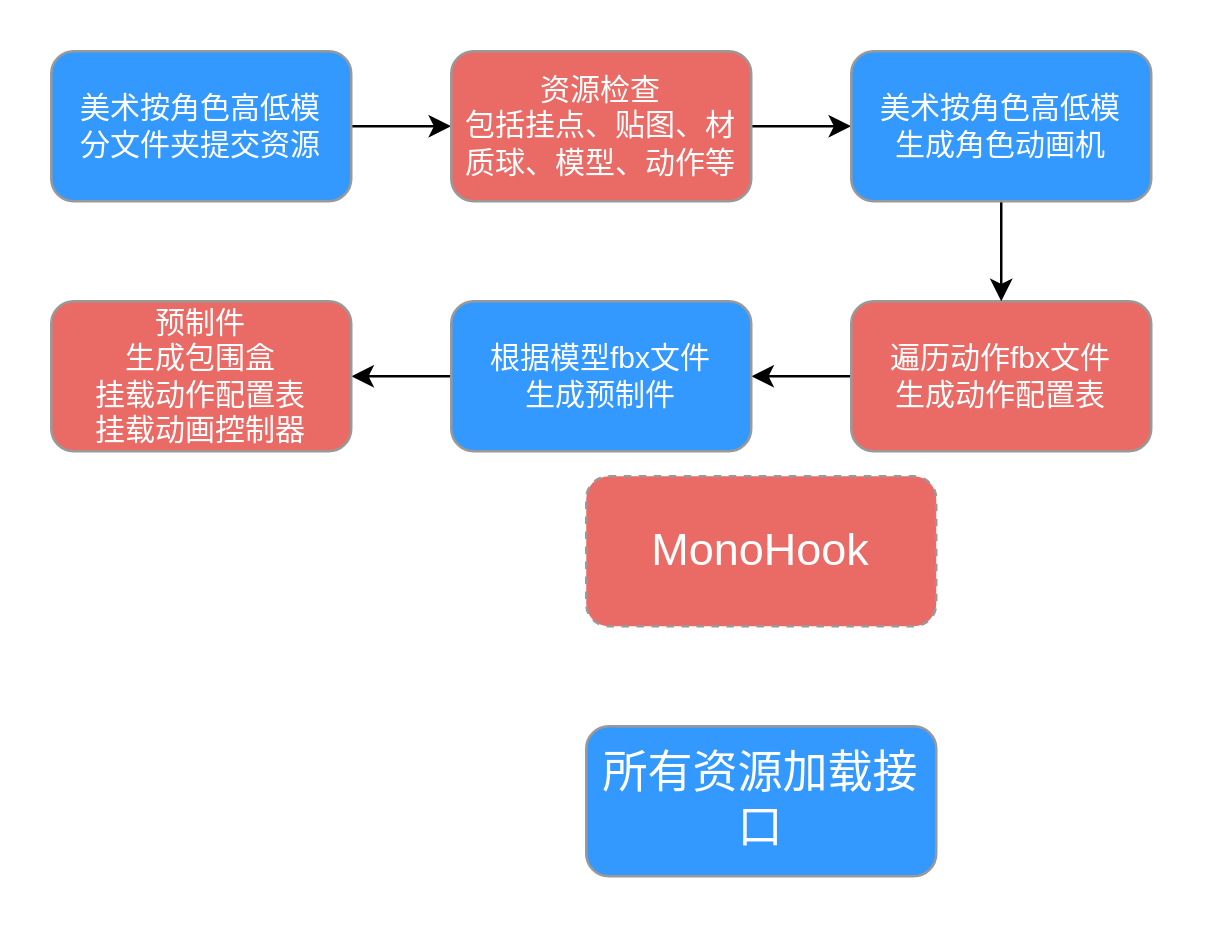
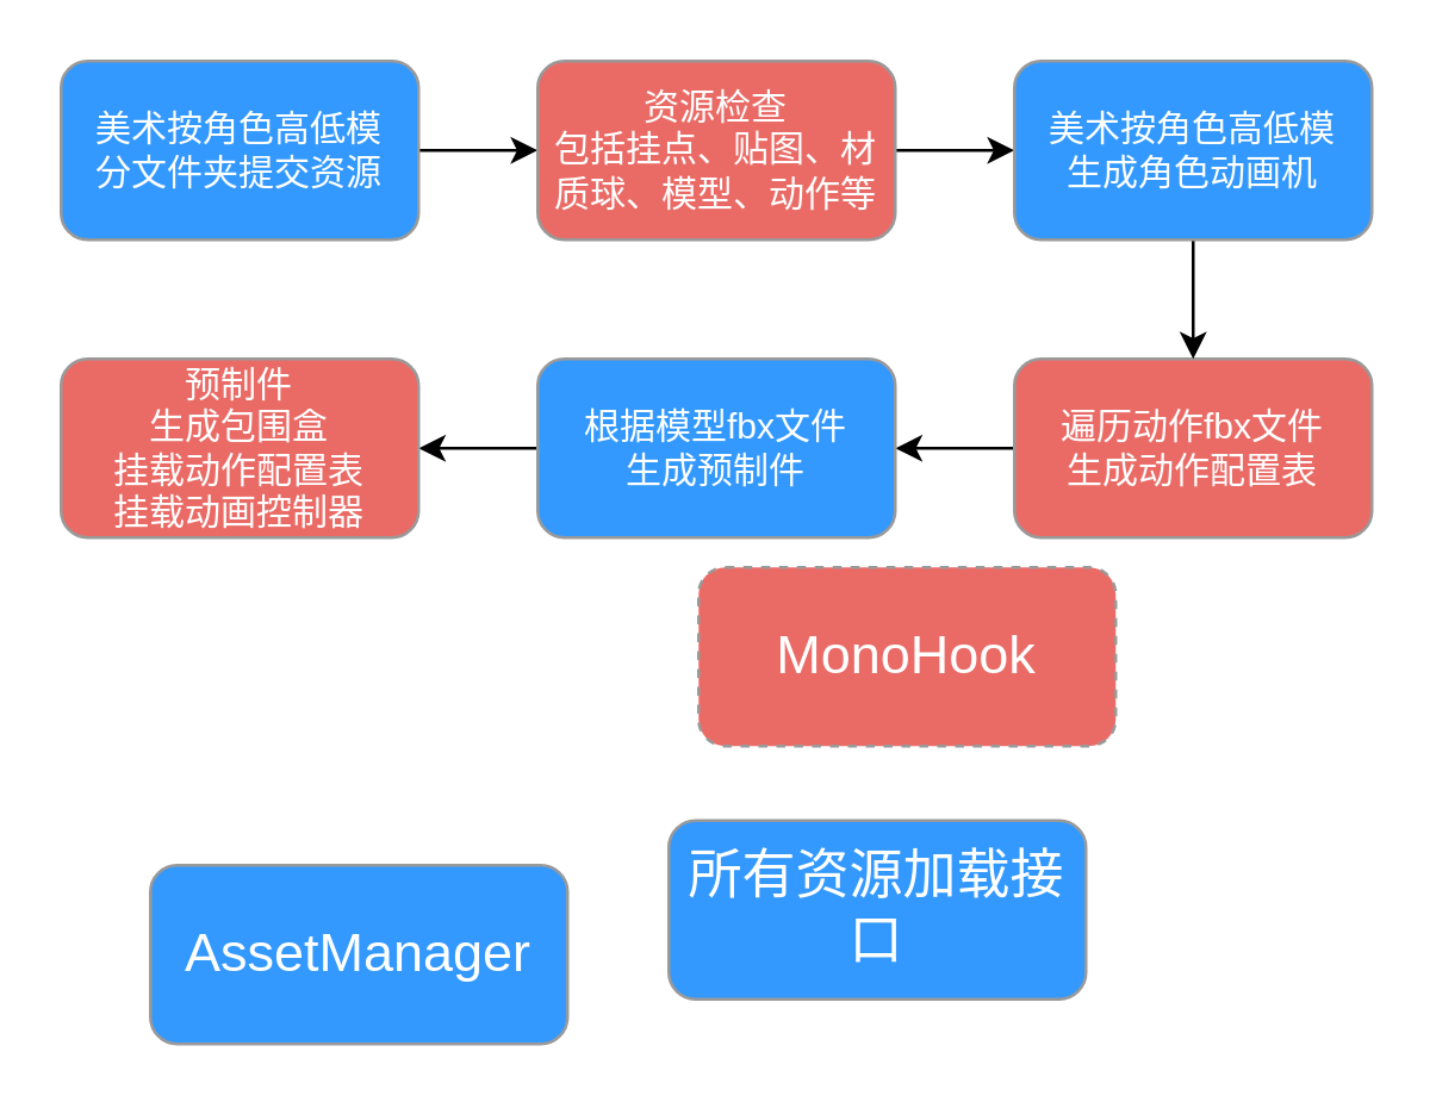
  <mxCell id="0" />
  <mxCell id="1" parent="0" />
  <mxCell id="2" style="edgeStyle=orthogonalEdgeStyle;rounded=0;orthogonalLoop=1;jettySize=auto;html=1;exitX=1;exitY=0.5;exitDx=0;exitDy=0;entryX=0;entryY=0.5;entryDx=0;entryDy=0;" parent="1" source="3" target="7" edge="1"><mxGeometry relative="1" as="geometry" /></mxCell>
  <mxCell id="3" value="&lt;font color=&quot;#ffffff&quot;&gt;美术按角色高低模&lt;br&gt;分文件夹提交资源&lt;/font&gt;" style="rounded=1;whiteSpace=wrap;html=1;fillColor=#3399FF;strokeColor=#999999;" parent="1" vertex="1"><mxGeometry x="20" y="20" width="120" height="60" as="geometry" /></mxCell>
  <mxCell id="4" style="edgeStyle=orthogonalEdgeStyle;rounded=0;orthogonalLoop=1;jettySize=auto;html=1;exitX=0;exitY=0.5;exitDx=0;exitDy=0;entryX=1;entryY=0.5;entryDx=0;entryDy=0;" parent="1" source="5" target="11" edge="1"><mxGeometry relative="1" as="geometry" /></mxCell>
  <mxCell id="5" value="&lt;font color=&quot;#ffffff&quot;&gt;遍历动作fbx文件&lt;br&gt;生成动作配置表&lt;/font&gt;" style="rounded=1;whiteSpace=wrap;html=1;fillColor=#EA6B66;strokeColor=#999999;" parent="1" vertex="1"><mxGeometry x="340" y="120" width="120" height="60" as="geometry" /></mxCell>
  <mxCell id="6" style="edgeStyle=orthogonalEdgeStyle;rounded=0;orthogonalLoop=1;jettySize=auto;html=1;exitX=1;exitY=0.5;exitDx=0;exitDy=0;entryX=0;entryY=0.5;entryDx=0;entryDy=0;" parent="1" source="7" target="9" edge="1"><mxGeometry relative="1" as="geometry" /></mxCell>
  <mxCell id="7" value="&lt;font color=&quot;#ffffff&quot;&gt;资源&lt;/font&gt;&lt;span style=&quot;color: rgb(255 , 255 , 255)&quot;&gt;检查&lt;br&gt;包括&lt;/span&gt;&lt;font color=&quot;#ffffff&quot;&gt;挂点、贴图、材质球、模型、动作等&lt;/font&gt;&lt;font color=&quot;#ffffff&quot;&gt;&lt;br&gt;&lt;/font&gt;" style="rounded=1;whiteSpace=wrap;html=1;fillColor=#EA6B66;strokeColor=#999999;" parent="1" vertex="1"><mxGeometry x="180" y="20" width="120" height="60" as="geometry" /></mxCell>
  <mxCell id="8" style="edgeStyle=orthogonalEdgeStyle;rounded=0;orthogonalLoop=1;jettySize=auto;html=1;exitX=0.5;exitY=1;exitDx=0;exitDy=0;entryX=0.5;entryY=0;entryDx=0;entryDy=0;" parent="1" source="9" target="5" edge="1"><mxGeometry relative="1" as="geometry" /></mxCell>
  <mxCell id="9" value="&lt;font color=&quot;#ffffff&quot;&gt;美术按角色高低模&lt;br&gt;生成角色动画机&lt;br&gt;&lt;/font&gt;" style="rounded=1;whiteSpace=wrap;html=1;fillColor=#3399FF;strokeColor=#999999;" parent="1" vertex="1"><mxGeometry x="340" y="20" width="120" height="60" as="geometry" /></mxCell>
  <mxCell id="10" style="edgeStyle=orthogonalEdgeStyle;rounded=0;orthogonalLoop=1;jettySize=auto;html=1;exitX=0;exitY=0.5;exitDx=0;exitDy=0;entryX=1;entryY=0.5;entryDx=0;entryDy=0;" parent="1" source="11" target="12" edge="1"><mxGeometry relative="1" as="geometry" /></mxCell>
  <mxCell id="11" value="&lt;font color=&quot;#ffffff&quot;&gt;根据模型fbx文件&lt;br&gt;生成预制件&lt;/font&gt;" style="rounded=1;whiteSpace=wrap;html=1;fillColor=#3399FF;strokeColor=#999999;" parent="1" vertex="1"><mxGeometry x="180" y="120" width="120" height="60" as="geometry" /></mxCell>
  <mxCell id="12" value="&lt;font color=&quot;#ffffff&quot;&gt;预制件&lt;br&gt;生成包围盒&lt;br&gt;挂载动作配置表&lt;br&gt;挂载动画控制器&lt;br&gt;&lt;/font&gt;" style="rounded=1;whiteSpace=wrap;html=1;fillColor=#EA6B66;strokeColor=#999999;" parent="1" vertex="1"><mxGeometry x="20" y="120" width="120" height="60" as="geometry" /></mxCell>
+ <mxCell id="13" value="&lt;font color=&quot;#ffffff&quot; style=&quot;font-size: 18px&quot;&gt;AssetManager&lt;/font&gt;" style="rounded=1;whiteSpace=wrap;html=1;fillColor=#3399FF;strokeColor=#999999;" parent="1" vertex="1"><mxGeometry x="50" y="290" width="140" height="60" as="geometry" /></mxCell>
  <mxCell id="14" value="&lt;font color=&quot;#ffffff&quot;&gt;&lt;font style=&quot;font-size: 18px&quot;&gt;MonoHook&lt;/font&gt;&lt;br&gt;&lt;/font&gt;" style="rounded=1;whiteSpace=wrap;html=1;fillColor=#EA6B66;strokeColor=#999999;dashed=1;" parent="1" vertex="1"><mxGeometry x="234" y="190" width="140" height="60" as="geometry" /></mxCell>
- <mxCell id="15" value="&lt;font color=&quot;#ffffff&quot;&gt;&lt;span style=&quot;font-size: 18px&quot;&gt;所有资源加载接口&lt;/span&gt;&lt;/font&gt;" style="rounded=1;whiteSpace=wrap;html=1;fillColor=#3399FF;strokeColor=#999999;" parent="1" vertex="1"><mxGeometry x="234" y="290" width="140" height="60" as="geometry" /></mxCell>
+ <mxCell id="15" value="&lt;font color=&quot;#ffffff&quot;&gt;&lt;span style=&quot;font-size: 18px&quot;&gt;所有资源加载接口&lt;/span&gt;&lt;/font&gt;" style="rounded=1;whiteSpace=wrap;html=1;fillColor=#3399FF;strokeColor=#999999;" parent="1" vertex="1"><mxGeometry x="224" y="275" width="140" height="60" as="geometry" /></mxCell>
